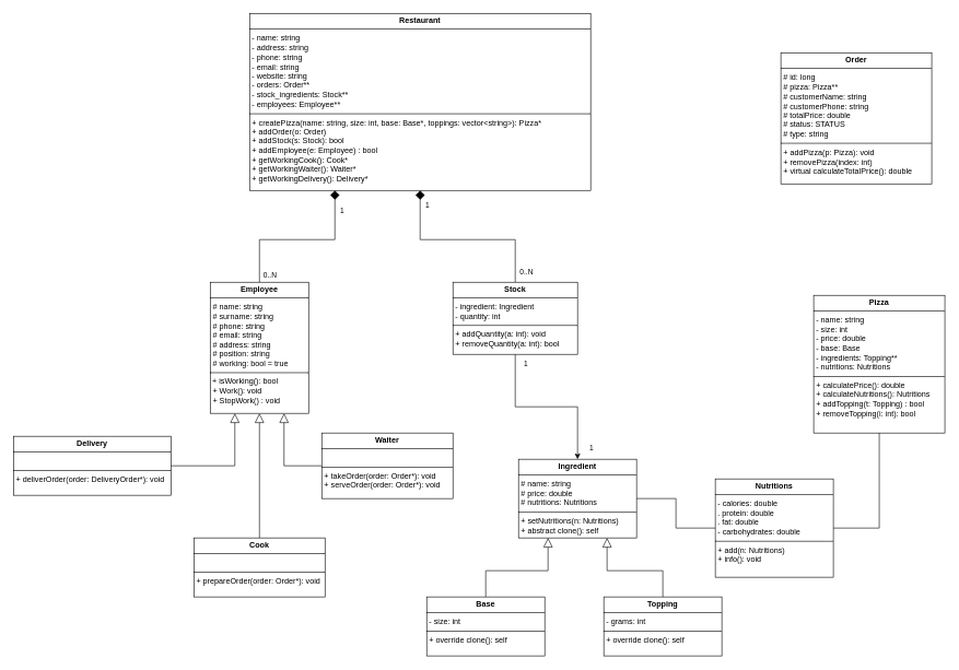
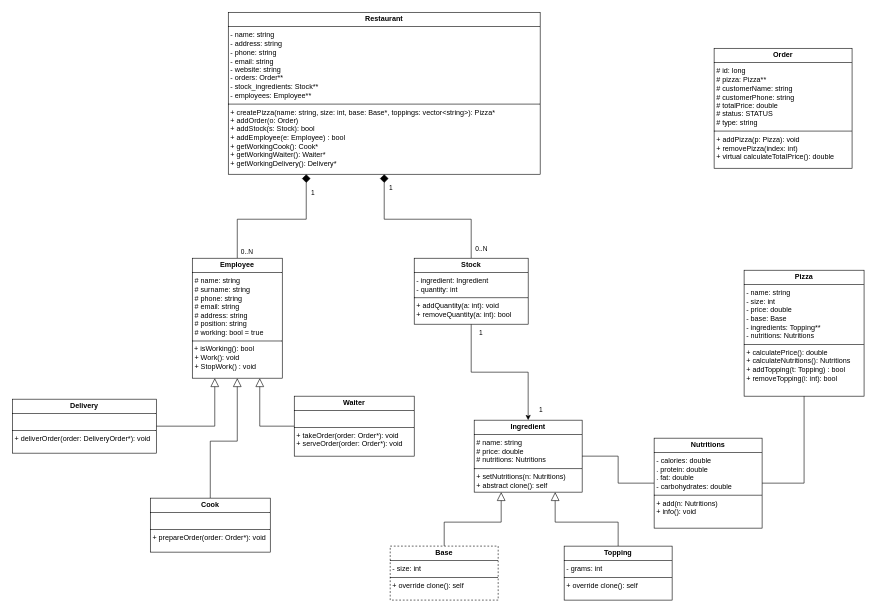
  <mxCell id="0" />
  <mxCell id="1" parent="0" />
  <mxCell id="2" value="&lt;p style=&quot;margin:0px;margin-top:4px;text-align:center;&quot;&gt;&lt;b&gt;Restaurant&lt;/b&gt;&lt;/p&gt;&lt;hr size=&quot;1&quot; style=&quot;border-style:solid;&quot;&gt;&lt;p style=&quot;margin:0px;margin-left:4px;&quot;&gt;- name: string&lt;/p&gt;&lt;p style=&quot;margin:0px;margin-left:4px;&quot;&gt;- address: string&lt;/p&gt;&lt;p style=&quot;margin:0px;margin-left:4px;&quot;&gt;- phone: string&lt;/p&gt;&lt;p style=&quot;margin:0px;margin-left:4px;&quot;&gt;- email: string&lt;/p&gt;&lt;p style=&quot;margin:0px;margin-left:4px;&quot;&gt;- website: string&lt;/p&gt;&lt;p style=&quot;margin:0px;margin-left:4px;&quot;&gt;- orders: Order**&lt;/p&gt;&lt;p style=&quot;margin:0px;margin-left:4px;&quot;&gt;- stock_ingredients: Stock**&lt;/p&gt;&lt;p style=&quot;margin:0px;margin-left:4px;&quot;&gt;- employees: Employee**&lt;/p&gt;&lt;hr size=&quot;1&quot; style=&quot;border-style:solid;&quot;&gt;&lt;p style=&quot;margin:0px;margin-left:4px;&quot;&gt;+ createPizza(name: string, size: int, base: Base*, toppings: vector&amp;lt;string&amp;gt;): Pizza*&lt;/p&gt;&lt;p style=&quot;margin:0px;margin-left:4px;&quot;&gt;+ addOrder(o: Order)&lt;/p&gt;&lt;p style=&quot;margin:0px;margin-left:4px;&quot;&gt;+ addStock(s: Stock): bool&lt;/p&gt;&lt;p style=&quot;margin:0px;margin-left:4px;&quot;&gt;+ addEmployee(e: Employee) : bool&lt;/p&gt;&lt;p style=&quot;margin:0px;margin-left:4px;&quot;&gt;+ getWorkingCook(): Cook*&lt;/p&gt;&lt;p style=&quot;margin:0px;margin-left:4px;&quot;&gt;+ getWorkingWaiter(): Waiter*&lt;/p&gt;&lt;p style=&quot;margin:0px;margin-left:4px;&quot;&gt;+ getWorkingDelivery(): Delivery*&lt;/p&gt;" style="verticalAlign=top;align=left;overflow=fill;html=1;whiteSpace=wrap;" vertex="1" parent="1"><mxGeometry x="380" y="20" width="520" height="270" as="geometry" /></mxCell>
  <mxCell id="3" style="edgeStyle=orthogonalEdgeStyle;rounded=0;orthogonalLoop=1;jettySize=auto;html=1;entryX=0.25;entryY=1;entryDx=0;entryDy=0;endArrow=diamond;endFill=1;endSize=12;" edge="1" parent="1" source="6" target="2"><mxGeometry relative="1" as="geometry"><Array as="points"><mxPoint x="395" y="365" /><mxPoint x="510" y="365" /></Array></mxGeometry></mxCell>
  <mxCell id="4" value="1" style="edgeLabel;html=1;align=center;verticalAlign=middle;resizable=0;points=[];" vertex="1" connectable="0" parent="3"><mxGeometry x="0.765" y="4" relative="1" as="geometry"><mxPoint x="14" as="offset" /></mxGeometry></mxCell>
  <mxCell id="5" value="0..N" style="edgeLabel;html=1;align=center;verticalAlign=middle;resizable=0;points=[];" vertex="1" connectable="0" parent="3"><mxGeometry x="-0.906" relative="1" as="geometry"><mxPoint x="15" as="offset" /></mxGeometry></mxCell>
  <mxCell id="6" value="&lt;p style=&quot;margin:0px;margin-top:4px;text-align:center;&quot;&gt;&lt;b&gt;Employee&lt;/b&gt;&lt;/p&gt;&lt;hr size=&quot;1&quot; style=&quot;border-style:solid;&quot;&gt;&lt;p style=&quot;margin:0px;margin-left:4px;&quot;&gt;# name: string&lt;/p&gt;&lt;p style=&quot;margin:0px;margin-left:4px;&quot;&gt;# surname: string&lt;/p&gt;&lt;p style=&quot;margin:0px;margin-left:4px;&quot;&gt;# phone: string&lt;/p&gt;&lt;p style=&quot;margin:0px;margin-left:4px;&quot;&gt;# email: string&lt;/p&gt;&lt;p style=&quot;margin:0px;margin-left:4px;&quot;&gt;# address: string&lt;/p&gt;&lt;p style=&quot;margin:0px;margin-left:4px;&quot;&gt;# position: string&lt;/p&gt;&lt;p style=&quot;margin:0px;margin-left:4px;&quot;&gt;# working: bool = true&lt;/p&gt;&lt;hr size=&quot;1&quot; style=&quot;border-style:solid;&quot;&gt;&amp;nbsp;+ isWorking(): bool&lt;br&gt;&lt;p style=&quot;margin:0px;margin-left:4px;&quot;&gt;+ Work(): void&lt;/p&gt;&lt;p style=&quot;margin:0px;margin-left:4px;&quot;&gt;+ StopWork() : void&lt;/p&gt;" style="verticalAlign=top;align=left;overflow=fill;html=1;whiteSpace=wrap;" vertex="1" parent="1"><mxGeometry x="320" y="430" width="150" height="200" as="geometry" /></mxCell>
  <mxCell id="7" style="edgeStyle=orthogonalEdgeStyle;rounded=0;orthogonalLoop=1;jettySize=auto;html=1;endArrow=block;endFill=0;endSize=12;entryX=0.25;entryY=1;entryDx=0;entryDy=0;" edge="1" parent="1" source="8" target="6"><mxGeometry relative="1" as="geometry"><mxPoint x="350" y="720" as="targetPoint" /></mxGeometry></mxCell>
  <mxCell id="8" value="&lt;p style=&quot;margin:0px;margin-top:4px;text-align:center;&quot;&gt;&lt;b&gt;Delivery&lt;/b&gt;&lt;/p&gt;&lt;hr size=&quot;1&quot; style=&quot;border-style:solid;&quot;&gt;&lt;p style=&quot;margin:0px;margin-left:4px;&quot;&gt;&lt;br&gt;&lt;/p&gt;&lt;hr size=&quot;1&quot; style=&quot;border-style:solid;&quot;&gt;&lt;p style=&quot;margin:0px;margin-left:4px;&quot;&gt;+ deliverOrder(order: DeliveryOrder*): void&lt;/p&gt;" style="verticalAlign=top;align=left;overflow=fill;html=1;whiteSpace=wrap;" vertex="1" parent="1"><mxGeometry x="20" y="665" width="240" height="90" as="geometry" /></mxCell>
  <mxCell id="9" style="edgeStyle=orthogonalEdgeStyle;rounded=0;orthogonalLoop=1;jettySize=auto;html=1;entryX=0.5;entryY=1;entryDx=0;entryDy=0;endArrow=block;endFill=0;endSize=12;" edge="1" parent="1" source="10" target="6"><mxGeometry relative="1" as="geometry" /></mxCell>
- <mxCell id="10" value="&lt;p style=&quot;margin:0px;margin-top:4px;text-align:center;&quot;&gt;&lt;b&gt;Cook&lt;/b&gt;&lt;/p&gt;&lt;hr size=&quot;1&quot; style=&quot;border-style:solid;&quot;&gt;&lt;p style=&quot;margin:0px;margin-left:4px;&quot;&gt;&lt;br&gt;&lt;/p&gt;&lt;hr size=&quot;1&quot; style=&quot;border-style:solid;&quot;&gt;&lt;p style=&quot;margin:0px;margin-left:4px;&quot;&gt;+ prepareOrder(order: Order*): void&lt;/p&gt;" style="verticalAlign=top;align=left;overflow=fill;html=1;whiteSpace=wrap;" vertex="1" parent="1"><mxGeometry x="295" y="820" width="200" height="90" as="geometry" /></mxCell>
+ <mxCell id="10" value="&lt;p style=&quot;margin:0px;margin-top:4px;text-align:center;&quot;&gt;&lt;b&gt;Cook&lt;/b&gt;&lt;/p&gt;&lt;hr size=&quot;1&quot; style=&quot;border-style:solid;&quot;&gt;&lt;p style=&quot;margin:0px;margin-left:4px;&quot;&gt;&lt;br&gt;&lt;/p&gt;&lt;hr size=&quot;1&quot; style=&quot;border-style:solid;&quot;&gt;&lt;p style=&quot;margin:0px;margin-left:4px;&quot;&gt;+ prepareOrder(order: Order*): void&lt;/p&gt;" style="verticalAlign=top;align=left;overflow=fill;html=1;whiteSpace=wrap;" vertex="1" parent="1"><mxGeometry x="250" y="830" width="200" height="90" as="geometry" /></mxCell>
  <mxCell id="11" style="edgeStyle=orthogonalEdgeStyle;rounded=0;orthogonalLoop=1;jettySize=auto;html=1;entryX=0.75;entryY=1;entryDx=0;entryDy=0;endArrow=block;endFill=0;endSize=12;" edge="1" parent="1" source="12" target="6"><mxGeometry relative="1" as="geometry" /></mxCell>
  <mxCell id="12" value="&lt;p style=&quot;margin:0px;margin-top:4px;text-align:center;&quot;&gt;&lt;b&gt;Waiter&lt;/b&gt;&lt;/p&gt;&lt;hr size=&quot;1&quot; style=&quot;border-style:solid;&quot;&gt;&lt;p style=&quot;margin:0px;margin-left:4px;&quot;&gt;&lt;br&gt;&lt;/p&gt;&lt;hr size=&quot;1&quot; style=&quot;border-style:solid;&quot;&gt;&lt;p style=&quot;margin:0px;margin-left:4px;&quot;&gt;+ takeOrder(order: Order*): void&lt;/p&gt;&lt;p style=&quot;margin:0px;margin-left:4px;&quot;&gt;+ serveOrder(order: Order*): void&lt;br&gt;&lt;/p&gt;" style="verticalAlign=top;align=left;overflow=fill;html=1;whiteSpace=wrap;" vertex="1" parent="1"><mxGeometry x="490" y="660" width="200" height="100" as="geometry" /></mxCell>
  <mxCell id="13" style="edgeStyle=orthogonalEdgeStyle;rounded=0;orthogonalLoop=1;jettySize=auto;html=1;entryX=0.5;entryY=1;entryDx=0;entryDy=0;endSize=12;endArrow=diamond;endFill=1;" edge="1" parent="1" source="19" target="2"><mxGeometry relative="1" as="geometry" /></mxCell>
  <mxCell id="14" value="1" style="edgeLabel;html=1;align=center;verticalAlign=middle;resizable=0;points=[];" vertex="1" connectable="0" parent="13"><mxGeometry x="0.846" y="-1" relative="1" as="geometry"><mxPoint x="9" as="offset" /></mxGeometry></mxCell>
  <mxCell id="15" value="0..N" style="edgeLabel;html=1;align=center;verticalAlign=middle;resizable=0;points=[];" vertex="1" connectable="0" parent="13"><mxGeometry x="-0.881" relative="1" as="geometry"><mxPoint x="16" as="offset" /></mxGeometry></mxCell>
  <mxCell id="16" style="edgeStyle=orthogonalEdgeStyle;rounded=0;orthogonalLoop=1;jettySize=auto;html=1;entryX=0.5;entryY=0;entryDx=0;entryDy=0;" edge="1" parent="1" source="19" target="20"><mxGeometry relative="1" as="geometry" /></mxCell>
  <mxCell id="17" value="1" style="edgeLabel;html=1;align=center;verticalAlign=middle;resizable=0;points=[];" vertex="1" connectable="0" parent="16"><mxGeometry x="-0.89" y="-1" relative="1" as="geometry"><mxPoint x="16" as="offset" /></mxGeometry></mxCell>
  <mxCell id="18" value="1" style="edgeLabel;html=1;align=center;verticalAlign=middle;resizable=0;points=[];" vertex="1" connectable="0" parent="16"><mxGeometry x="0.859" y="-3" relative="1" as="geometry"><mxPoint x="23" as="offset" /></mxGeometry></mxCell>
  <mxCell id="19" value="&lt;p style=&quot;margin:0px;margin-top:4px;text-align:center;&quot;&gt;&lt;b&gt;Stock&lt;/b&gt;&lt;/p&gt;&lt;hr size=&quot;1&quot; style=&quot;border-style:solid;&quot;&gt;&lt;p style=&quot;margin:0px;margin-left:4px;&quot;&gt;- ingredient: Ingredient&lt;/p&gt;&lt;p style=&quot;margin:0px;margin-left:4px;&quot;&gt;- quantity: int&lt;/p&gt;&lt;hr size=&quot;1&quot; style=&quot;border-style:solid;&quot;&gt;&lt;p style=&quot;margin:0px;margin-left:4px;&quot;&gt;&lt;span style=&quot;background-color: transparent; color: light-dark(rgb(0, 0, 0), rgb(255, 255, 255));&quot;&gt;+ addQuantity(a: int): void&lt;/span&gt;&lt;/p&gt;&lt;p style=&quot;margin:0px;margin-left:4px;&quot;&gt;+ removeQuantity(a: int): bool&lt;/p&gt;" style="verticalAlign=top;align=left;overflow=fill;html=1;whiteSpace=wrap;" vertex="1" parent="1"><mxGeometry x="690" y="430" width="190" height="110" as="geometry" /></mxCell>
  <mxCell id="20" value="&lt;p style=&quot;margin:0px;margin-top:4px;text-align:center;&quot;&gt;&lt;b&gt;Ingredient&lt;/b&gt;&lt;/p&gt;&lt;hr size=&quot;1&quot; style=&quot;border-style:solid;&quot;&gt;&lt;p style=&quot;margin:0px;margin-left:4px;&quot;&gt;# name: string&lt;/p&gt;&lt;p style=&quot;margin:0px;margin-left:4px;&quot;&gt;# price: double&lt;/p&gt;&lt;p style=&quot;margin:0px;margin-left:4px;&quot;&gt;# nutritions: Nutritions&lt;/p&gt;&lt;hr size=&quot;1&quot; style=&quot;border-style:solid;&quot;&gt;&lt;p style=&quot;margin:0px;margin-left:4px;&quot;&gt;+ setNutritions(n: Nutritions)&lt;/p&gt;&lt;p style=&quot;margin:0px;margin-left:4px;&quot;&gt;+ abstract clone(): self&lt;/p&gt;" style="verticalAlign=top;align=left;overflow=fill;html=1;whiteSpace=wrap;" vertex="1" parent="1"><mxGeometry x="790" y="700" width="180" height="120" as="geometry" /></mxCell>
  <mxCell id="21" style="edgeStyle=orthogonalEdgeStyle;rounded=0;orthogonalLoop=1;jettySize=auto;html=1;entryX=0.75;entryY=1;entryDx=0;entryDy=0;endArrow=block;endFill=0;endSize=12;" edge="1" parent="1" source="22" target="20"><mxGeometry relative="1" as="geometry" /></mxCell>
- <mxCell id="22" value="&lt;p style=&quot;margin:0px;margin-top:4px;text-align:center;&quot;&gt;&lt;b&gt;Topping&lt;/b&gt;&lt;/p&gt;&lt;hr size=&quot;1&quot; style=&quot;border-style:solid;&quot;&gt;&lt;p style=&quot;margin:0px;margin-left:4px;&quot;&gt;- grams: int&lt;/p&gt;&lt;hr size=&quot;1&quot; style=&quot;border-style:solid;&quot;&gt;&lt;p style=&quot;margin:0px;margin-left:4px;&quot;&gt;+ override clone(): self&lt;/p&gt;" style="verticalAlign=top;align=left;overflow=fill;html=1;whiteSpace=wrap;" vertex="1" parent="1"><mxGeometry x="920" y="910" width="180" height="90" as="geometry" /></mxCell>
+ <mxCell id="22" value="&lt;p style=&quot;margin:0px;margin-top:4px;text-align:center;&quot;&gt;&lt;b&gt;Topping&lt;/b&gt;&lt;/p&gt;&lt;hr size=&quot;1&quot; style=&quot;border-style:solid;&quot;&gt;&lt;p style=&quot;margin:0px;margin-left:4px;&quot;&gt;- grams: int&lt;/p&gt;&lt;hr size=&quot;1&quot; style=&quot;border-style:solid;&quot;&gt;&lt;p style=&quot;margin:0px;margin-left:4px;&quot;&gt;+ override clone(): self&lt;/p&gt;" style="verticalAlign=top;align=left;overflow=fill;html=1;whiteSpace=wrap;" vertex="1" parent="1"><mxGeometry x="940" y="910" width="180" height="90" as="geometry" /></mxCell>
  <mxCell id="23" style="edgeStyle=orthogonalEdgeStyle;rounded=0;orthogonalLoop=1;jettySize=auto;html=1;entryX=0.25;entryY=1;entryDx=0;entryDy=0;endArrow=block;endFill=0;endSize=12;" edge="1" parent="1" source="24" target="20"><mxGeometry relative="1" as="geometry" /></mxCell>
- <mxCell id="24" value="&lt;p style=&quot;margin:0px;margin-top:4px;text-align:center;&quot;&gt;&lt;b&gt;Base&lt;/b&gt;&lt;/p&gt;&lt;hr size=&quot;1&quot; style=&quot;border-style:solid;&quot;&gt;&lt;p style=&quot;margin:0px;margin-left:4px;&quot;&gt;- size: int&lt;/p&gt;&lt;hr size=&quot;1&quot; style=&quot;border-style:solid;&quot;&gt;&lt;p style=&quot;margin:0px;margin-left:4px;&quot;&gt;+ override clone(): self&lt;/p&gt;" style="verticalAlign=top;align=left;overflow=fill;html=1;whiteSpace=wrap;" vertex="1" parent="1"><mxGeometry x="650" y="910" width="180" height="90" as="geometry" /></mxCell>
+ <mxCell id="24" value="&lt;p style=&quot;margin:0px;margin-top:4px;text-align:center;&quot;&gt;&lt;b&gt;Base&lt;/b&gt;&lt;/p&gt;&lt;hr size=&quot;1&quot; style=&quot;border-style:solid;&quot;&gt;&lt;p style=&quot;margin:0px;margin-left:4px;&quot;&gt;- size: int&lt;/p&gt;&lt;hr size=&quot;1&quot; style=&quot;border-style:solid;&quot;&gt;&lt;p style=&quot;margin:0px;margin-left:4px;&quot;&gt;+ override clone(): self&lt;/p&gt;" style="verticalAlign=top;align=left;overflow=fill;html=1;whiteSpace=wrap;dashed=1;" vertex="1" parent="1"><mxGeometry x="650" y="910" width="180" height="90" as="geometry" /></mxCell>
  <mxCell id="25" value="&lt;p style=&quot;margin:0px;margin-top:4px;text-align:center;&quot;&gt;&lt;b&gt;Pizza&lt;/b&gt;&lt;/p&gt;&lt;hr size=&quot;1&quot; style=&quot;border-style:solid;&quot;&gt;&lt;p style=&quot;margin:0px;margin-left:4px;&quot;&gt;- name: string&lt;/p&gt;&lt;p style=&quot;margin:0px;margin-left:4px;&quot;&gt;- size: int&lt;/p&gt;&lt;p style=&quot;margin:0px;margin-left:4px;&quot;&gt;- price: double&lt;/p&gt;&lt;p style=&quot;margin:0px;margin-left:4px;&quot;&gt;- base: Base&lt;/p&gt;&lt;p style=&quot;margin:0px;margin-left:4px;&quot;&gt;- ingredients: Topping**&lt;/p&gt;&lt;p style=&quot;margin:0px;margin-left:4px;&quot;&gt;- nutritions: Nutritions&lt;/p&gt;&lt;hr size=&quot;1&quot; style=&quot;border-style:solid;&quot;&gt;&lt;p style=&quot;margin:0px;margin-left:4px;&quot;&gt;+ calculatePrice(): double&lt;/p&gt;&lt;p style=&quot;margin:0px;margin-left:4px;&quot;&gt;+ calculateNutritions(): Nutritions&lt;/p&gt;&lt;p style=&quot;margin:0px;margin-left:4px;&quot;&gt;+ addTopping(t: Topping) : bool&lt;/p&gt;&lt;p style=&quot;margin:0px;margin-left:4px;&quot;&gt;+ removeTopping(i: int): bool&lt;/p&gt;" style="verticalAlign=top;align=left;overflow=fill;html=1;whiteSpace=wrap;" vertex="1" parent="1"><mxGeometry x="1240" y="450" width="200" height="210" as="geometry" /></mxCell>
  <mxCell id="26" style="edgeStyle=orthogonalEdgeStyle;rounded=0;orthogonalLoop=1;jettySize=auto;html=1;entryX=0.5;entryY=1;entryDx=0;entryDy=0;exitX=1;exitY=0.5;exitDx=0;exitDy=0;endArrow=none;startFill=0;" edge="1" parent="1" source="28" target="25"><mxGeometry relative="1" as="geometry" /></mxCell>
  <mxCell id="27" style="edgeStyle=orthogonalEdgeStyle;rounded=0;orthogonalLoop=1;jettySize=auto;html=1;entryX=1;entryY=0.5;entryDx=0;entryDy=0;endArrow=none;startFill=0;" edge="1" parent="1" source="28" target="20"><mxGeometry relative="1" as="geometry" /></mxCell>
  <mxCell id="28" value="&lt;p style=&quot;margin:0px;margin-top:4px;text-align:center;&quot;&gt;&lt;b&gt;Nutritions&lt;/b&gt;&lt;/p&gt;&lt;hr size=&quot;1&quot; style=&quot;border-style:solid;&quot;&gt;&lt;p style=&quot;margin:0px;margin-left:4px;&quot;&gt;- calories: double&lt;/p&gt;&lt;p style=&quot;margin:0px;margin-left:4px;&quot;&gt;. protein: double&lt;/p&gt;&lt;p style=&quot;margin:0px;margin-left:4px;&quot;&gt;. fat: double&lt;/p&gt;&lt;p style=&quot;margin:0px;margin-left:4px;&quot;&gt;- carbohydrates: double&lt;/p&gt;&lt;hr size=&quot;1&quot; style=&quot;border-style:solid;&quot;&gt;&lt;p style=&quot;margin:0px;margin-left:4px;&quot;&gt;+ add(n: Nutritions)&lt;/p&gt;&lt;p style=&quot;margin:0px;margin-left:4px;&quot;&gt;+ info(): void&lt;/p&gt;" style="verticalAlign=top;align=left;overflow=fill;html=1;whiteSpace=wrap;" vertex="1" parent="1"><mxGeometry x="1090" y="730" width="180" height="150" as="geometry" /></mxCell>
  <mxCell id="29" value="&lt;p style=&quot;margin:0px;margin-top:4px;text-align:center;&quot;&gt;&lt;b&gt;Order&lt;/b&gt;&lt;/p&gt;&lt;hr size=&quot;1&quot; style=&quot;border-style:solid;&quot;&gt;&lt;p style=&quot;margin:0px;margin-left:4px;&quot;&gt;# id: long&lt;/p&gt;&lt;p style=&quot;margin:0px;margin-left:4px;&quot;&gt;# pizza: Pizza**&lt;/p&gt;&lt;p style=&quot;margin:0px;margin-left:4px;&quot;&gt;# customerName: string&lt;/p&gt;&lt;p style=&quot;margin:0px;margin-left:4px;&quot;&gt;# customerPhone: string&lt;/p&gt;&lt;p style=&quot;margin:0px;margin-left:4px;&quot;&gt;# totalPrice: double&lt;/p&gt;&lt;p style=&quot;margin:0px;margin-left:4px;&quot;&gt;# status: STATUS&lt;/p&gt;&lt;p style=&quot;margin:0px;margin-left:4px;&quot;&gt;# type: string&lt;/p&gt;&lt;hr size=&quot;1&quot; style=&quot;border-style:solid;&quot;&gt;&lt;p style=&quot;margin:0px;margin-left:4px;&quot;&gt;+ addPizza(p: Pizza): void&lt;/p&gt;&lt;p style=&quot;margin:0px;margin-left:4px;&quot;&gt;+ removePizza(index: int)&lt;/p&gt;&lt;p style=&quot;margin:0px;margin-left:4px;&quot;&gt;+ virtual calculateTotalPrice(): double&lt;/p&gt;" style="verticalAlign=top;align=left;overflow=fill;html=1;whiteSpace=wrap;" vertex="1" parent="1"><mxGeometry x="1190" y="80" width="230" height="200" as="geometry" /></mxCell>
